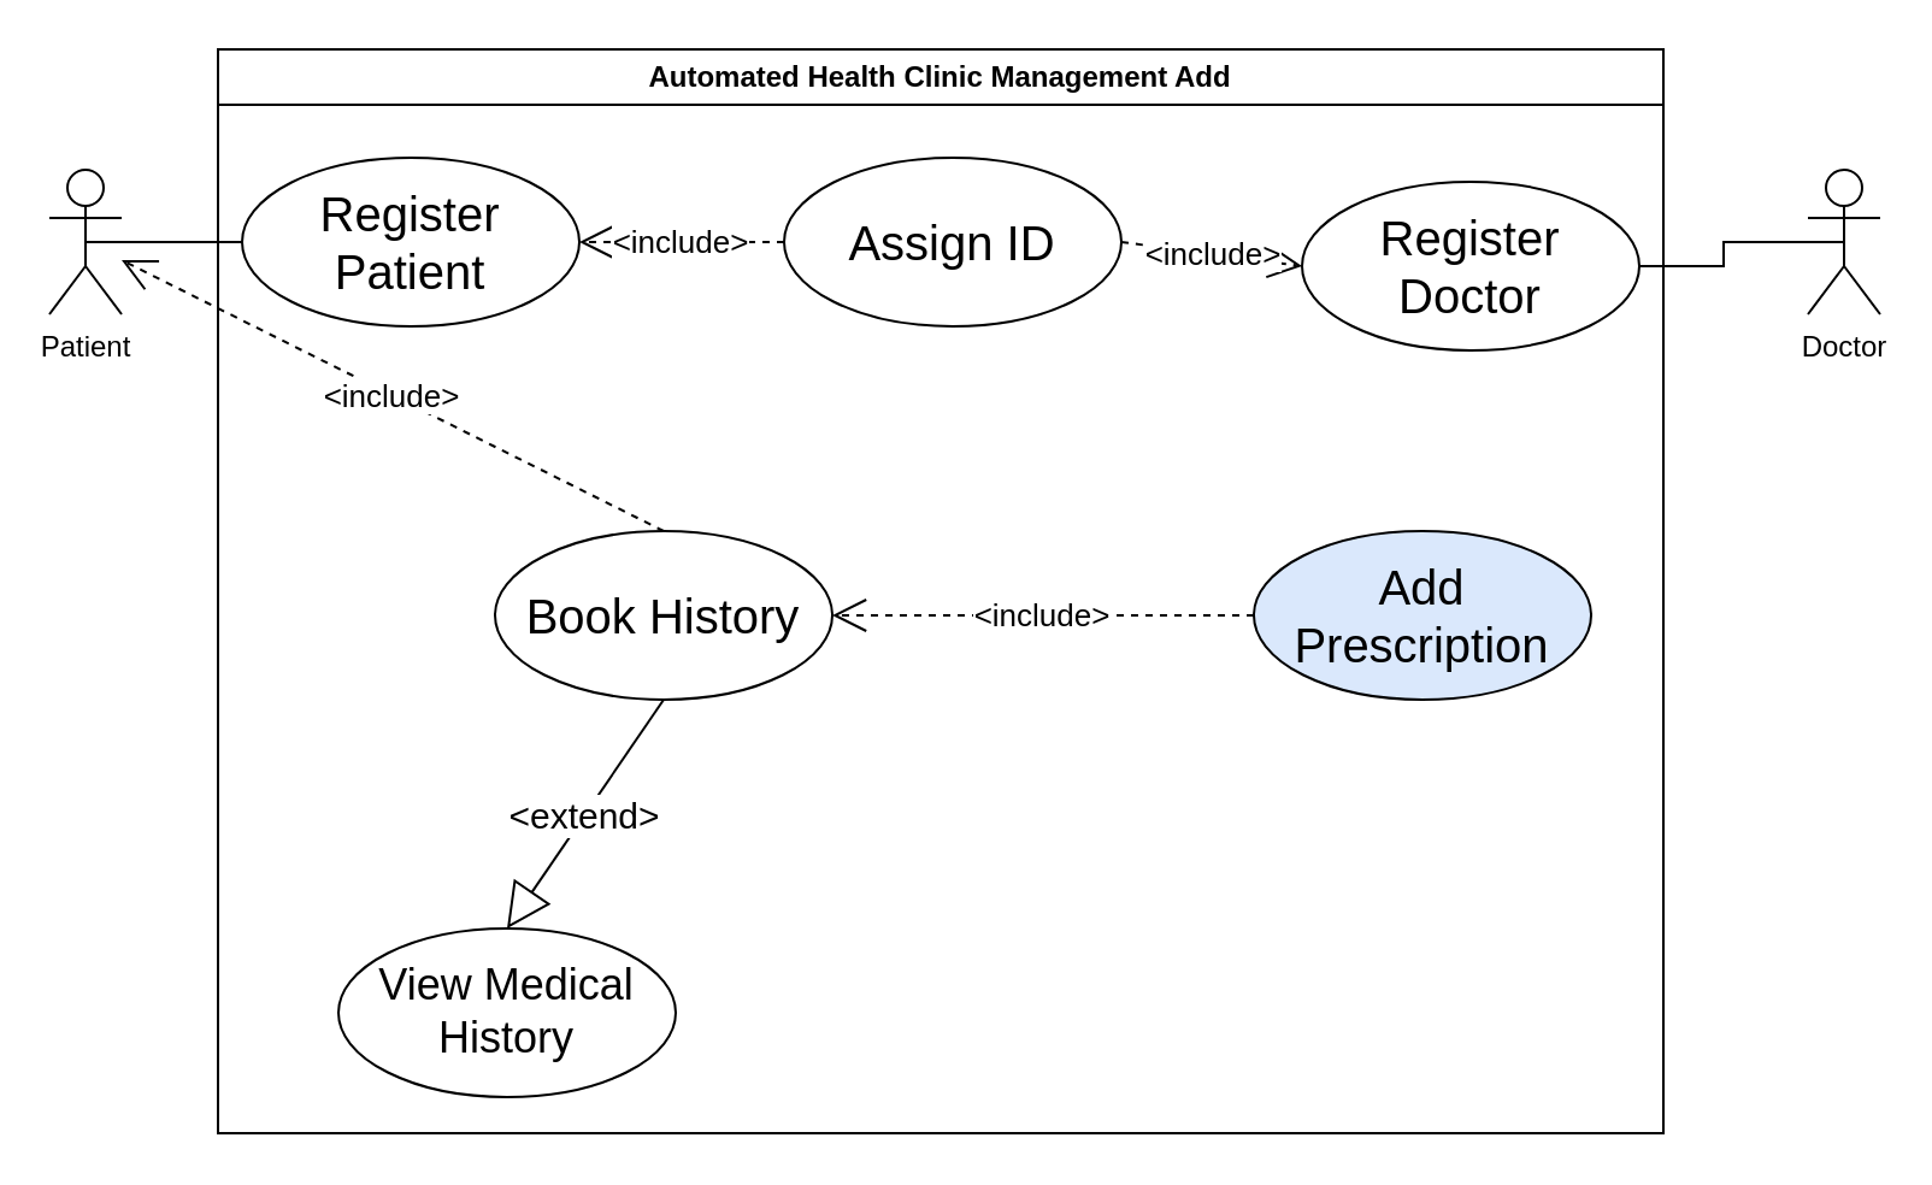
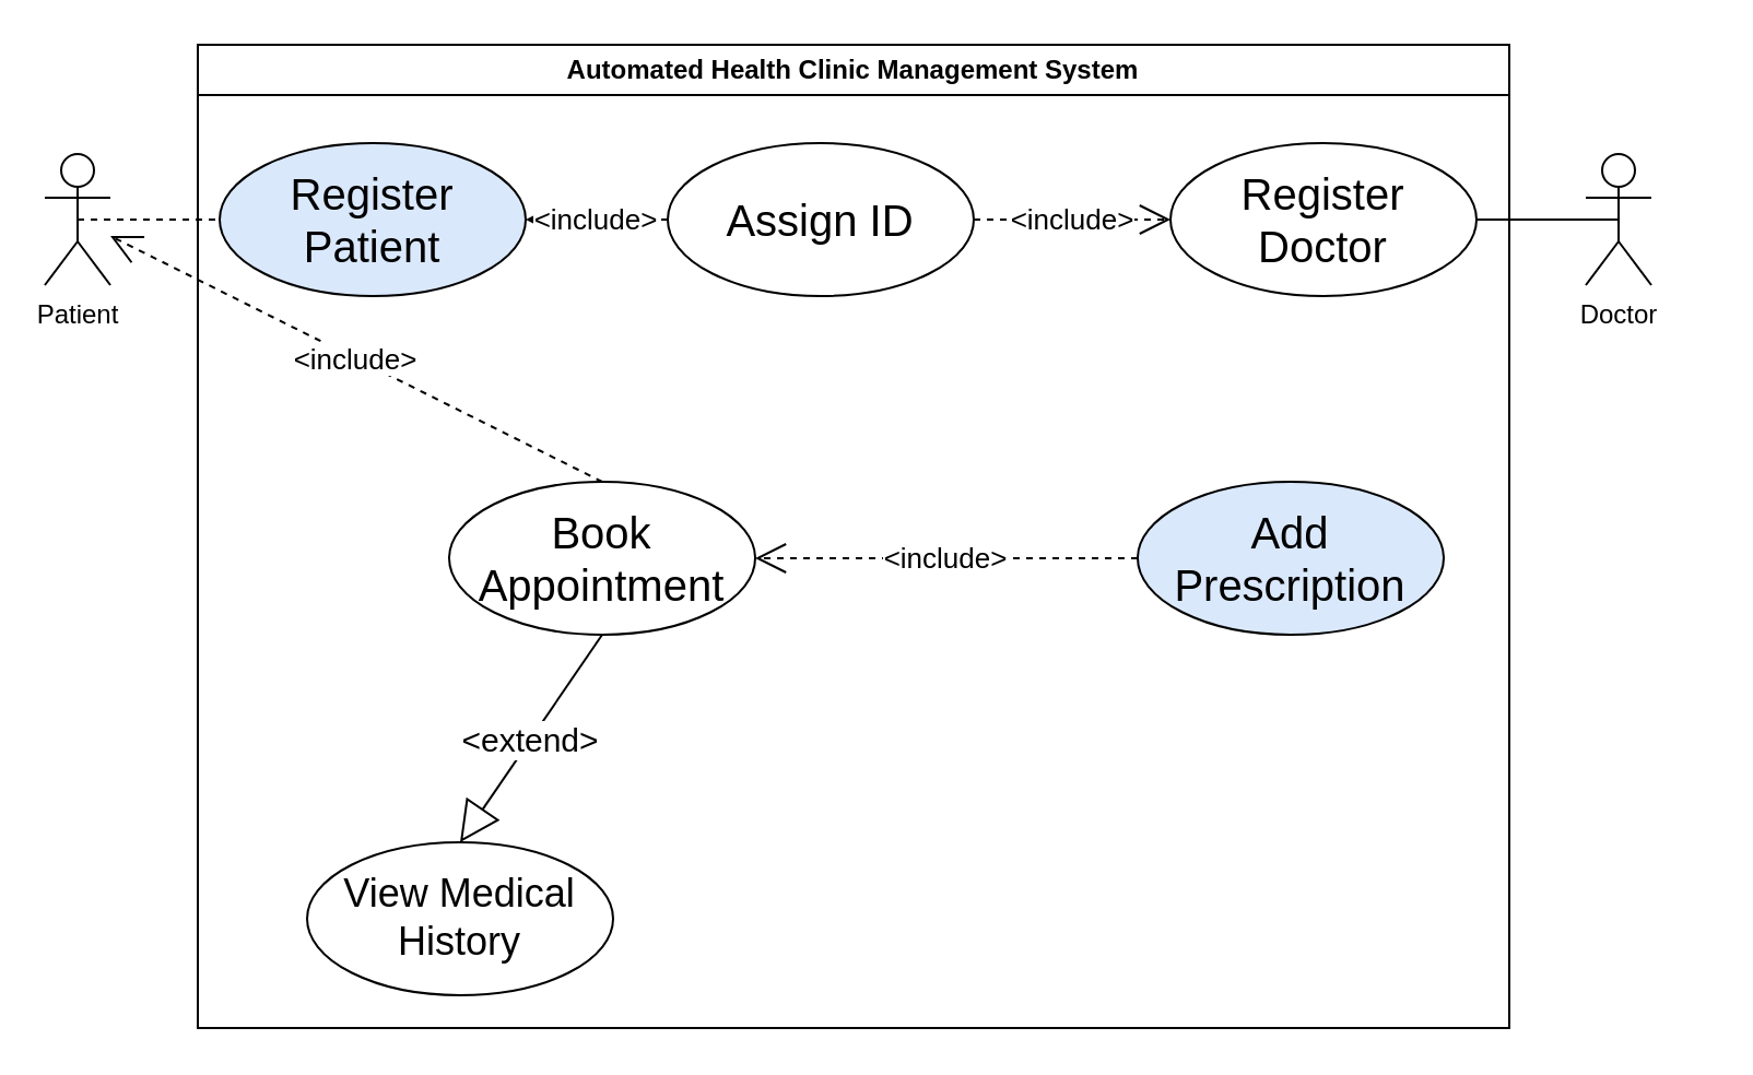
  <mxCell id="0" />
  <mxCell id="1" parent="0" />
  <mxCell id="2" value="Patient" style="shape=umlActor;verticalLabelPosition=bottom;verticalAlign=top;html=1;outlineConnect=0;" vertex="1" parent="1"><mxGeometry x="20" y="70" width="30" height="60" as="geometry" /></mxCell>
- <mxCell id="3" value="Automated Health Clinic Management Add" style="swimlane;whiteSpace=wrap;html=1;" vertex="1" parent="1"><mxGeometry x="90" y="20" width="600" height="450" as="geometry" /></mxCell>
- <mxCell id="4" value="&lt;font style=&quot;font-size: 20px;&quot;&gt;Register Patient&lt;br&gt;&lt;/font&gt;" style="ellipse;whiteSpace=wrap;html=1;" vertex="1" parent="3"><mxGeometry x="10" y="45" width="140" height="70" as="geometry" /></mxCell>
- <mxCell id="5" value="&lt;font style=&quot;font-size: 20px;&quot;&gt;Book History&lt;br&gt;&lt;/font&gt;" style="ellipse;whiteSpace=wrap;html=1;" vertex="1" parent="3"><mxGeometry x="115" y="200" width="140" height="70" as="geometry" /></mxCell>
+ <mxCell id="3" value="Automated Health Clinic Management System" style="swimlane;whiteSpace=wrap;html=1;" vertex="1" parent="1"><mxGeometry x="90" y="20" width="600" height="450" as="geometry" /></mxCell>
+ <mxCell id="4" value="&lt;font style=&quot;font-size: 20px;&quot;&gt;Register Patient&lt;br&gt;&lt;/font&gt;" style="ellipse;whiteSpace=wrap;html=1;fillColor=#dae8fc;" vertex="1" parent="3"><mxGeometry x="10" y="45" width="140" height="70" as="geometry" /></mxCell>
+ <mxCell id="5" value="&lt;font style=&quot;font-size: 20px;&quot;&gt;Book Appointment&lt;br&gt;&lt;/font&gt;" style="ellipse;whiteSpace=wrap;html=1;" vertex="1" parent="3"><mxGeometry x="115" y="200" width="140" height="70" as="geometry" /></mxCell>
  <mxCell id="6" value="&lt;font style=&quot;font-size: 13px;&quot;&gt;&amp;lt;include&amp;gt;&lt;/font&gt;" style="endArrow=open;endSize=12;dashed=1;html=1;rounded=0;exitX=0.5;exitY=0;exitDx=0;exitDy=0;" edge="1" parent="3" source="5" target="2"><mxGeometry width="160" relative="1" as="geometry"><mxPoint x="220" y="260" as="sourcePoint" /><mxPoint x="380" y="260" as="targetPoint" /></mxGeometry></mxCell>
  <mxCell id="7" value="&lt;div&gt;&lt;font style=&quot;font-size: 18px;&quot;&gt;View Medical History&lt;br&gt;&lt;/font&gt;&lt;/div&gt;" style="ellipse;whiteSpace=wrap;html=1;" vertex="1" parent="3"><mxGeometry x="50" y="365" width="140" height="70" as="geometry" /></mxCell>
  <mxCell id="8" value="&lt;font style=&quot;font-size: 15px;&quot;&gt;&amp;lt;extend&amp;gt;&lt;/font&gt;" style="endArrow=block;endSize=16;endFill=0;html=1;rounded=0;exitX=0.5;exitY=1;exitDx=0;exitDy=0;entryX=0.5;entryY=0;entryDx=0;entryDy=0;" edge="1" parent="3" source="5" target="7"><mxGeometry width="160" relative="1" as="geometry"><mxPoint x="220" y="260" as="sourcePoint" /><mxPoint x="380" y="260" as="targetPoint" /></mxGeometry></mxCell>
  <mxCell id="9" value="&lt;font style=&quot;font-size: 13px;&quot;&gt;&amp;lt;include&amp;gt;&lt;/font&gt;" style="endArrow=open;endSize=12;dashed=1;html=1;rounded=0;exitX=0;exitY=0.5;exitDx=0;exitDy=0;entryX=1;entryY=0.5;entryDx=0;entryDy=0;" edge="1" parent="3" source="10" target="5"><mxGeometry width="160" relative="1" as="geometry"><mxPoint x="230" y="255" as="sourcePoint" /><mxPoint x="230" y="210" as="targetPoint" /></mxGeometry></mxCell>
  <mxCell id="10" value="&lt;font style=&quot;font-size: 20px;&quot;&gt;Add Prescription&lt;br&gt;&lt;/font&gt;" style="ellipse;whiteSpace=wrap;html=1;fillColor=#dae8fc;" vertex="1" parent="3"><mxGeometry x="430" y="200" width="140" height="70" as="geometry" /></mxCell>
- <mxCell id="11" value="&lt;font style=&quot;font-size: 20px;&quot;&gt;Register Doctor&lt;br&gt;&lt;/font&gt;" style="ellipse;whiteSpace=wrap;html=1;" vertex="1" parent="3"><mxGeometry x="450" y="55" width="140" height="70" as="geometry" /></mxCell>
- <mxCell id="12" value="&lt;font style=&quot;font-size: 20px;&quot;&gt;Assign ID &lt;/font&gt;" style="ellipse;whiteSpace=wrap;html=1;" vertex="1" parent="3"><mxGeometry x="235" y="45" width="140" height="70" as="geometry" /></mxCell>
+ <mxCell id="11" value="&lt;font style=&quot;font-size: 20px;&quot;&gt;Register Doctor&lt;br&gt;&lt;/font&gt;" style="ellipse;whiteSpace=wrap;html=1;" vertex="1" parent="3"><mxGeometry x="445" y="45" width="140" height="70" as="geometry" /></mxCell>
+ <mxCell id="12" value="&lt;font style=&quot;font-size: 20px;&quot;&gt;Assign ID &lt;/font&gt;" style="ellipse;whiteSpace=wrap;html=1;" vertex="1" parent="3"><mxGeometry x="215" y="45" width="140" height="70" as="geometry" /></mxCell>
  <mxCell id="13" value="&lt;font style=&quot;font-size: 13px;&quot;&gt;&amp;lt;include&amp;gt;&lt;/font&gt;" style="endArrow=open;endSize=12;dashed=1;html=1;rounded=0;exitX=0;exitY=0.5;exitDx=0;exitDy=0;entryX=1;entryY=0.5;entryDx=0;entryDy=0;" edge="1" parent="3" source="12" target="4"><mxGeometry width="160" relative="1" as="geometry"><mxPoint x="195" y="210" as="sourcePoint" /><mxPoint x="130" y="125" as="targetPoint" /></mxGeometry></mxCell>
  <mxCell id="14" value="&lt;font style=&quot;font-size: 13px;&quot;&gt;&amp;lt;include&amp;gt;&lt;/font&gt;" style="endArrow=open;endSize=12;dashed=1;html=1;rounded=0;entryX=0;entryY=0.5;entryDx=0;entryDy=0;exitX=1;exitY=0.5;exitDx=0;exitDy=0;" edge="1" parent="3" source="12" target="11"><mxGeometry width="160" relative="1" as="geometry"><mxPoint x="380" y="90" as="sourcePoint" /><mxPoint x="140" y="135" as="targetPoint" /></mxGeometry></mxCell>
- <mxCell id="15" value="" style="endArrow=none;html=1;edgeStyle=orthogonalEdgeStyle;rounded=0;exitX=0.5;exitY=0.5;exitDx=0;exitDy=0;exitPerimeter=0;" edge="1" parent="1" source="2" target="4"><mxGeometry relative="1" as="geometry"><mxPoint x="310" y="290" as="sourcePoint" /><mxPoint x="90" y="110" as="targetPoint" /></mxGeometry></mxCell>
- <mxCell id="16" value="&lt;div&gt;Doctor&lt;/div&gt;" style="shape=umlActor;verticalLabelPosition=bottom;verticalAlign=top;html=1;outlineConnect=0;" vertex="1" parent="1"><mxGeometry x="750" y="70" width="30" height="60" as="geometry" /></mxCell>
+ <mxCell id="15" value="" style="endArrow=none;html=1;edgeStyle=orthogonalEdgeStyle;rounded=0;exitX=0.5;exitY=0.5;exitDx=0;exitDy=0;exitPerimeter=0;dashed=1;" edge="1" parent="1" source="2" target="4"><mxGeometry relative="1" as="geometry"><mxPoint x="310" y="290" as="sourcePoint" /><mxPoint x="90" y="110" as="targetPoint" /></mxGeometry></mxCell>
+ <mxCell id="16" value="&lt;div&gt;Doctor&lt;/div&gt;" style="shape=umlActor;verticalLabelPosition=bottom;verticalAlign=top;html=1;outlineConnect=0;" vertex="1" parent="1"><mxGeometry x="725" y="70" width="30" height="60" as="geometry" /></mxCell>
  <mxCell id="17" value="" style="endArrow=none;html=1;edgeStyle=orthogonalEdgeStyle;rounded=0;exitX=1;exitY=0.5;exitDx=0;exitDy=0;entryX=0.5;entryY=0.5;entryDx=0;entryDy=0;entryPerimeter=0;" edge="1" parent="1" source="11" target="16"><mxGeometry relative="1" as="geometry"><mxPoint x="45" y="120" as="sourcePoint" /><mxPoint x="150" y="120" as="targetPoint" /></mxGeometry></mxCell>
